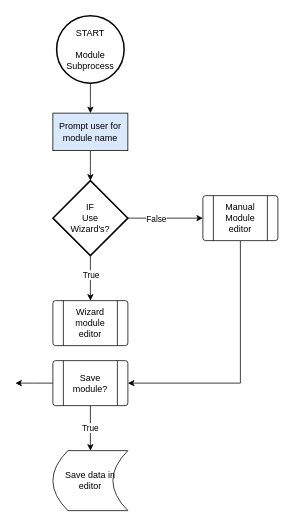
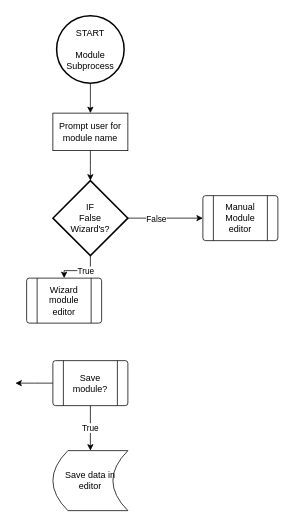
  <mxCell id="0" />
  <mxCell id="1" parent="0" />
  <mxCell id="2" style="edgeStyle=orthogonalEdgeStyle;rounded=0;orthogonalLoop=1;jettySize=auto;html=1;entryX=0.5;entryY=0;entryDx=0;entryDy=0;" edge="1" parent="1" source="3"><mxGeometry relative="1" as="geometry"><mxPoint x="120" y="150" as="targetPoint" /></mxGeometry></mxCell>
  <mxCell id="3" value="START&lt;br&gt;&lt;br&gt;Module&lt;br&gt;Subprocess" style="strokeWidth=2;html=1;shape=mxgraph.flowchart.start_2;whiteSpace=wrap;" vertex="1" parent="1"><mxGeometry x="75" y="20" width="90" height="90" as="geometry" /></mxCell>
  <mxCell id="4" style="edgeStyle=orthogonalEdgeStyle;rounded=0;orthogonalLoop=1;jettySize=auto;html=1;entryX=0.5;entryY=0;entryDx=0;entryDy=0;" edge="1" parent="1" source="5"><mxGeometry relative="1" as="geometry"><mxPoint x="120" y="240" as="targetPoint" /></mxGeometry></mxCell>
- <mxCell id="5" value="Prompt user for module name" style="rounded=0;whiteSpace=wrap;html=1;fillColor=#dae8fc;" vertex="1" parent="1"><mxGeometry x="70" y="150" width="100" height="50" as="geometry" /></mxCell>
- <mxCell id="6" value="Wizard&lt;br&gt;module editor" style="verticalLabelPosition=middle;verticalAlign=middle;html=1;shape=process;whiteSpace=wrap;rounded=1;size=0.14;arcSize=6;labelPosition=center;align=center;" vertex="1" parent="1"><mxGeometry x="70" y="400" width="100" height="60" as="geometry" /></mxCell>
+ <mxCell id="5" value="Prompt user for module name" style="rounded=0;whiteSpace=wrap;html=1;" vertex="1" parent="1"><mxGeometry x="70" y="150" width="100" height="50" as="geometry" /></mxCell>
+ <mxCell id="6" value="Wizard&lt;br&gt;module editor" style="verticalLabelPosition=middle;verticalAlign=middle;html=1;shape=process;whiteSpace=wrap;rounded=1;size=0.14;arcSize=6;labelPosition=center;align=center;" vertex="1" parent="1"><mxGeometry x="35" y="370" width="100" height="60" as="geometry" /></mxCell>
  <mxCell id="7" style="edgeStyle=orthogonalEdgeStyle;rounded=0;orthogonalLoop=1;jettySize=auto;html=1;exitX=0.5;exitY=1;exitDx=0;exitDy=0;exitPerimeter=0;" edge="1" parent="1" source="11" target="6"><mxGeometry relative="1" as="geometry" /></mxCell>
  <mxCell id="8" value="True" style="edgeLabel;html=1;align=center;verticalAlign=middle;resizable=0;points=[];" vertex="1" connectable="0" parent="7"><mxGeometry x="-0.166" relative="1" as="geometry"><mxPoint as="offset" /></mxGeometry></mxCell>
  <mxCell id="9" style="edgeStyle=orthogonalEdgeStyle;rounded=0;orthogonalLoop=1;jettySize=auto;html=1;exitX=1;exitY=0.5;exitDx=0;exitDy=0;exitPerimeter=0;entryX=0;entryY=0.5;entryDx=0;entryDy=0;" edge="1" parent="1" source="11" target="13"><mxGeometry relative="1" as="geometry"><mxPoint x="280" y="290" as="targetPoint" /></mxGeometry></mxCell>
  <mxCell id="10" value="False" style="edgeLabel;html=1;align=center;verticalAlign=middle;resizable=0;points=[];" vertex="1" connectable="0" parent="9"><mxGeometry x="-0.269" relative="1" as="geometry"><mxPoint as="offset" /></mxGeometry></mxCell>
- <mxCell id="11" value="IF&lt;br&gt;Use&lt;br&gt;Wizard's?" style="strokeWidth=2;html=1;shape=mxgraph.flowchart.decision;whiteSpace=wrap;" vertex="1" parent="1"><mxGeometry x="70" y="240" width="100" height="100" as="geometry" /></mxCell>
- <mxCell id="12" style="edgeStyle=orthogonalEdgeStyle;rounded=0;orthogonalLoop=1;jettySize=auto;html=1;exitX=0.5;exitY=1;exitDx=0;exitDy=0;entryX=1;entryY=0.5;entryDx=0;entryDy=0;" edge="1" parent="1" source="13" target="16"><mxGeometry relative="1" as="geometry" /></mxCell>
+ <mxCell id="11" value="IF&lt;br&gt;False&lt;br&gt;Wizard's?" style="strokeWidth=2;html=1;shape=mxgraph.flowchart.decision;whiteSpace=wrap;" vertex="1" parent="1"><mxGeometry x="70" y="240" width="100" height="100" as="geometry" /></mxCell>
  <mxCell id="13" value="Manual&lt;br&gt;Module editor" style="verticalLabelPosition=middle;verticalAlign=middle;html=1;shape=process;whiteSpace=wrap;rounded=1;size=0.14;arcSize=6;labelPosition=center;align=center;" vertex="1" parent="1"><mxGeometry x="270" y="260" width="100" height="60" as="geometry" /></mxCell>
  <mxCell id="14" value="True" style="edgeStyle=orthogonalEdgeStyle;rounded=0;orthogonalLoop=1;jettySize=auto;html=1;" edge="1" parent="1" source="16"><mxGeometry relative="1" as="geometry"><mxPoint x="120" y="600" as="targetPoint" /></mxGeometry></mxCell>
  <mxCell id="15" style="edgeStyle=orthogonalEdgeStyle;rounded=0;orthogonalLoop=1;jettySize=auto;html=1;" edge="1" parent="1" source="16"><mxGeometry relative="1" as="geometry"><mxPoint x="20" y="510" as="targetPoint" /></mxGeometry></mxCell>
  <mxCell id="16" value="Save module?" style="verticalLabelPosition=middle;verticalAlign=middle;html=1;shape=process;whiteSpace=wrap;rounded=1;size=0.14;arcSize=6;labelPosition=center;align=center;" vertex="1" parent="1"><mxGeometry x="70" y="480" width="100" height="60" as="geometry" /></mxCell>
  <mxCell id="17" value="Save data in&lt;br&gt;editor" style="shape=dataStorage;whiteSpace=wrap;html=1;fixedSize=1;" vertex="1" parent="1"><mxGeometry x="70" y="600" width="100" height="80" as="geometry" /></mxCell>
